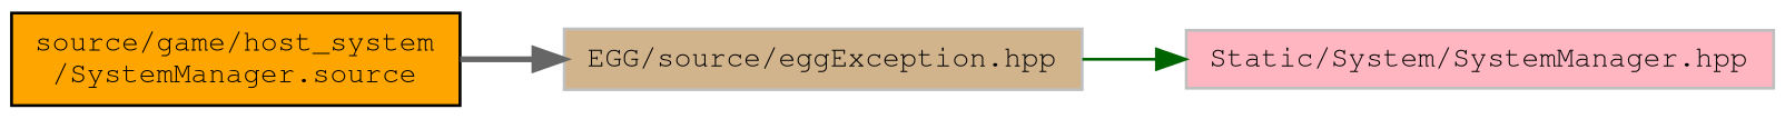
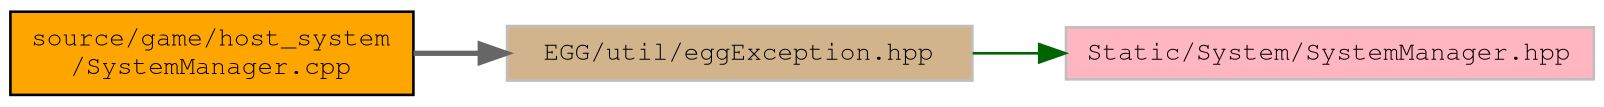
  digraph {
    rankdir=LR
    node [color=grey75 fontname=FreeMono fontsize=10 shape=record style=filled]
    edge [fontname=FreeMono fontsize=10 labelfontname=FreeMono labelfontsize=10]
-   n1 [color=black fillcolor=orange fontcolor=black height=0.2 label="source/game/host_system\l/SystemManager.source" width=0.4]
-   n2 [fillcolor=tan height=0.2 label="EGG/source/eggException.hpp" width=0.4]
+   n1 [color=black fillcolor=orange fontcolor=black height=0.2 label="source/game/host_system\l/SystemManager.cpp" width=0.4]
+   n2 [fillcolor=tan height=0.2 label="EGG/util/eggException.hpp" width=0.4]
    n3 [fillcolor=lightpink height=0.2 label="Static/System/SystemManager.hpp" width=0.4]
    n1 -> n2 [color=gray40 style=bold]
    n2 -> n3 [color=darkgreen style=solid]
  }
